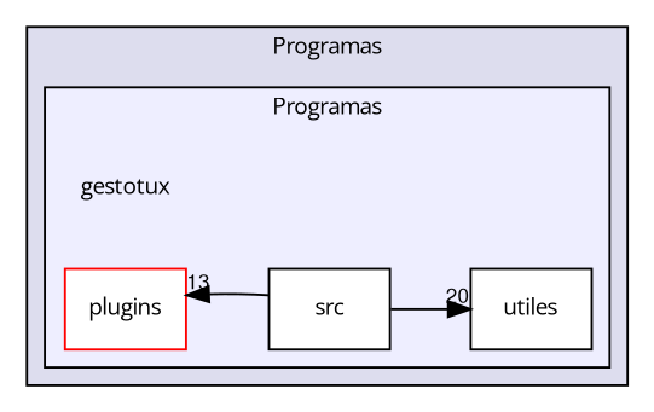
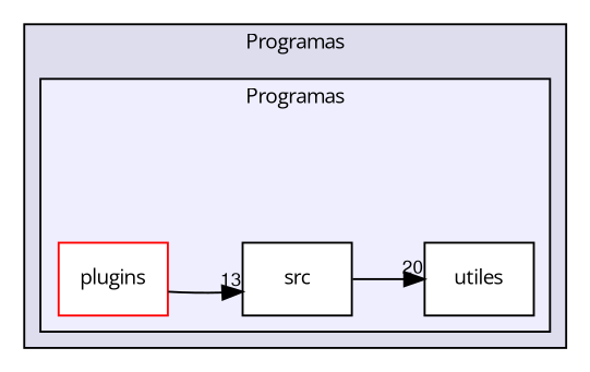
  digraph {
    compound=true
    fontname="Open Sans"
    rankdir=LR
    node [fontname="Open Sans" fontsize=10 shape=box color=black fillcolor=white style=filled]
    edge [fontname="Open Sans" labeldistance=1.5 labelfontname=FreeSans labelfontsize=9]
-   n1 [label=gestotux shape=plaintext color="" fillcolor="" style=""]
    n2 [color=red label=plugins]
    n3 [label=src]
    n4 [label=utiles]
    subgraph cluster_1 {
      bgcolor="#ddddee"
      fontsize=10
      label=Programas
      pencolor=black
      subgraph cluster_2 {
        bgcolor="#eeeeff"
        fontsize=10
        label=Programas
        pencolor=black
-       n1
        n2
        n3
        n4
      }
    }
-   n3 -> n2 [headlabel=13]
+   n2 -> n3 [headlabel=13]
    n3 -> n4 [headlabel=20]
  }
